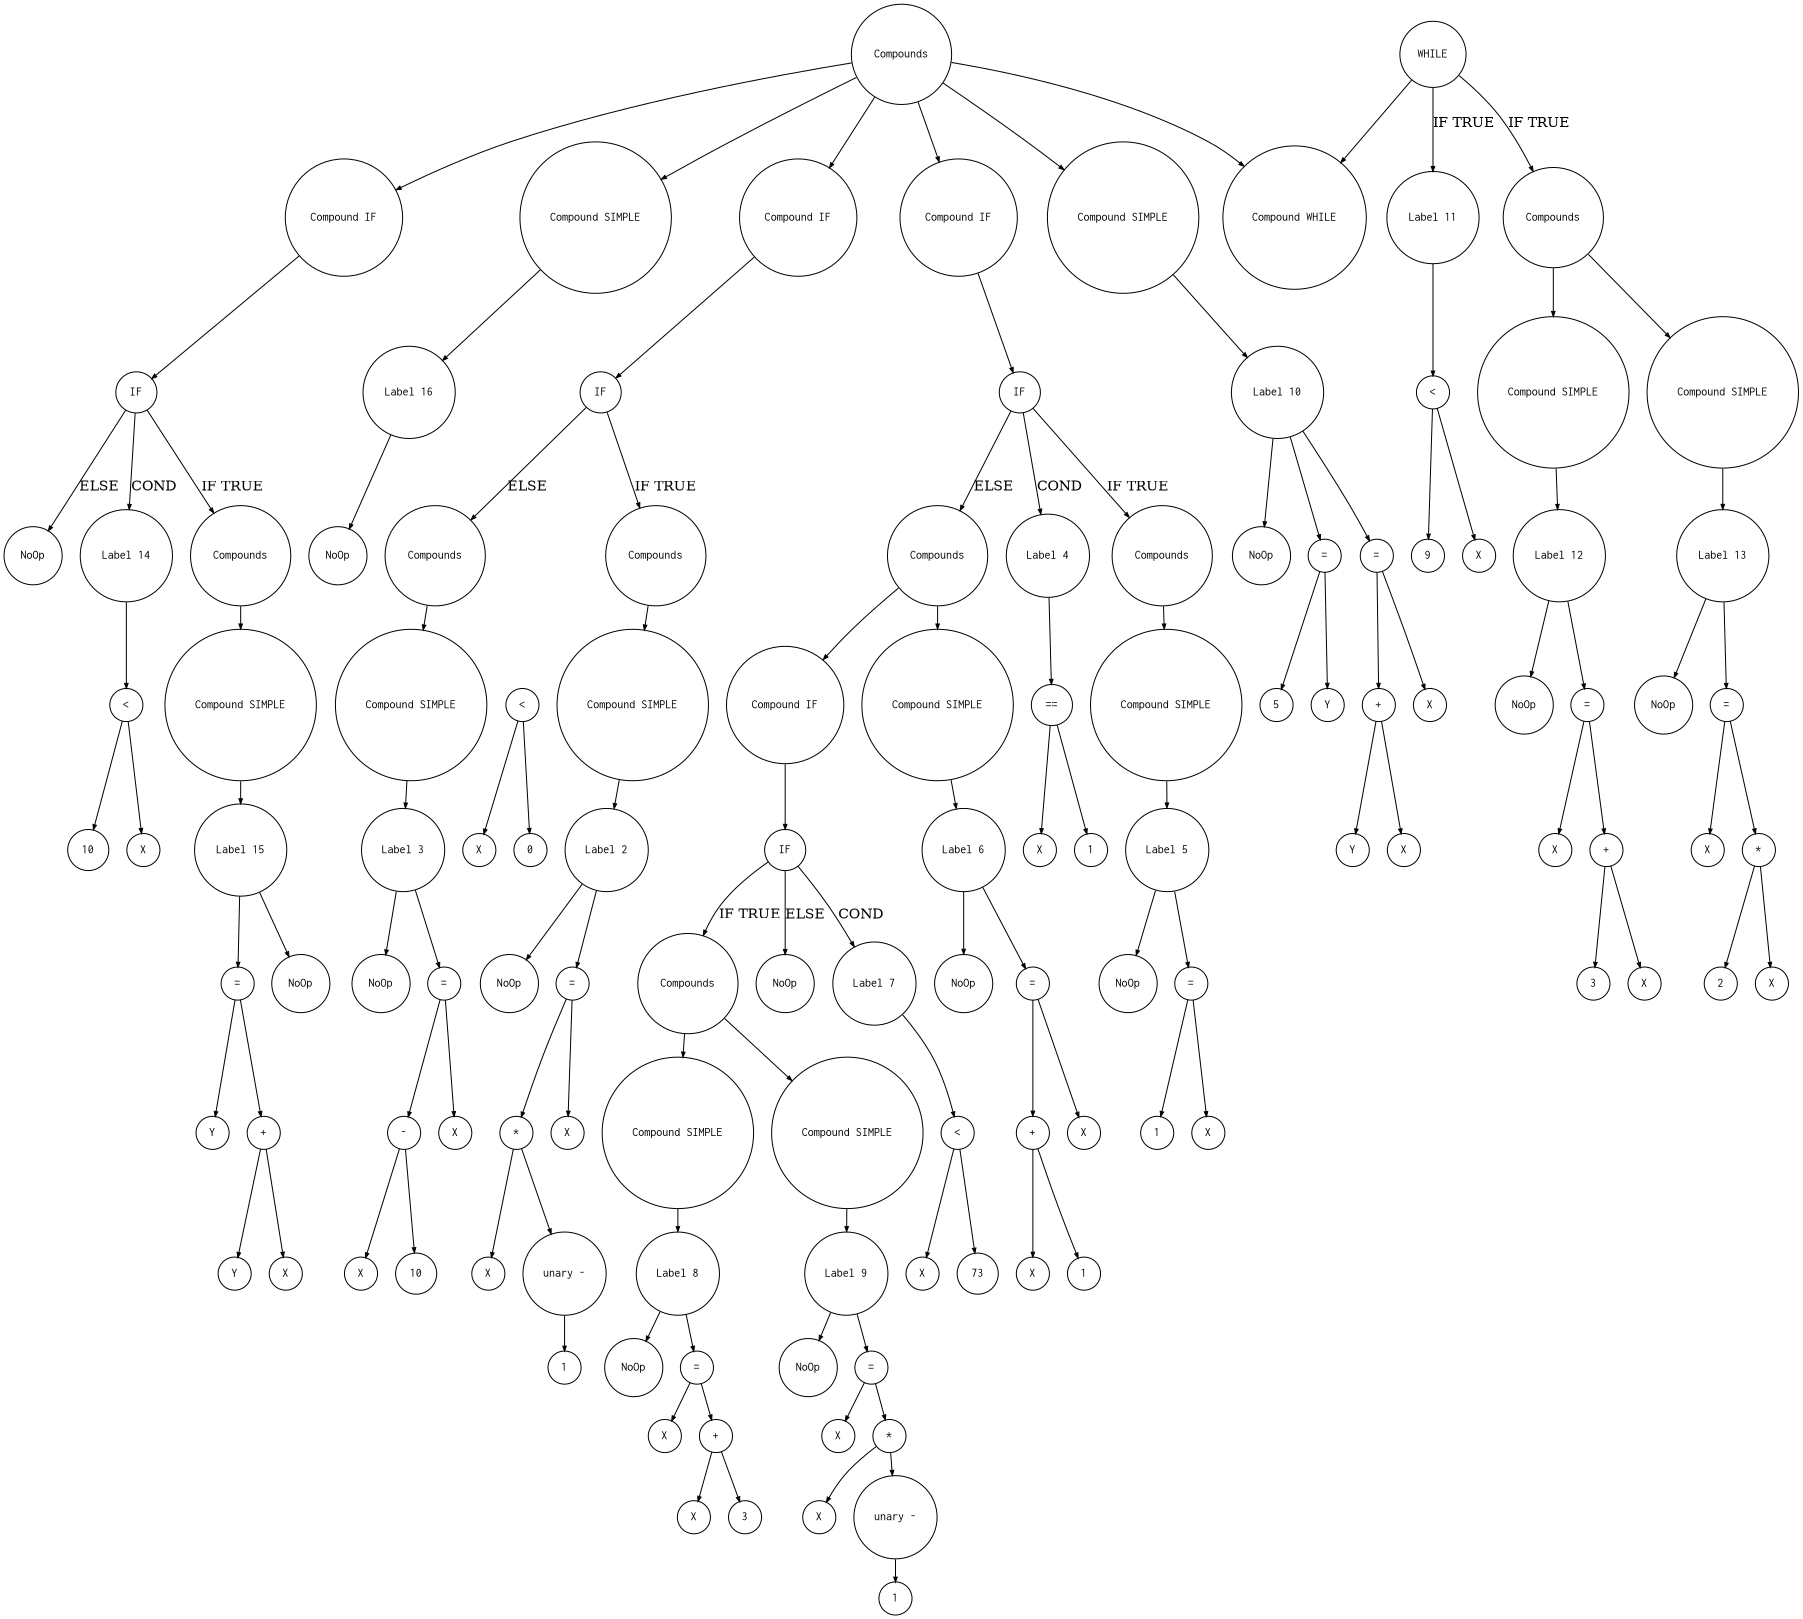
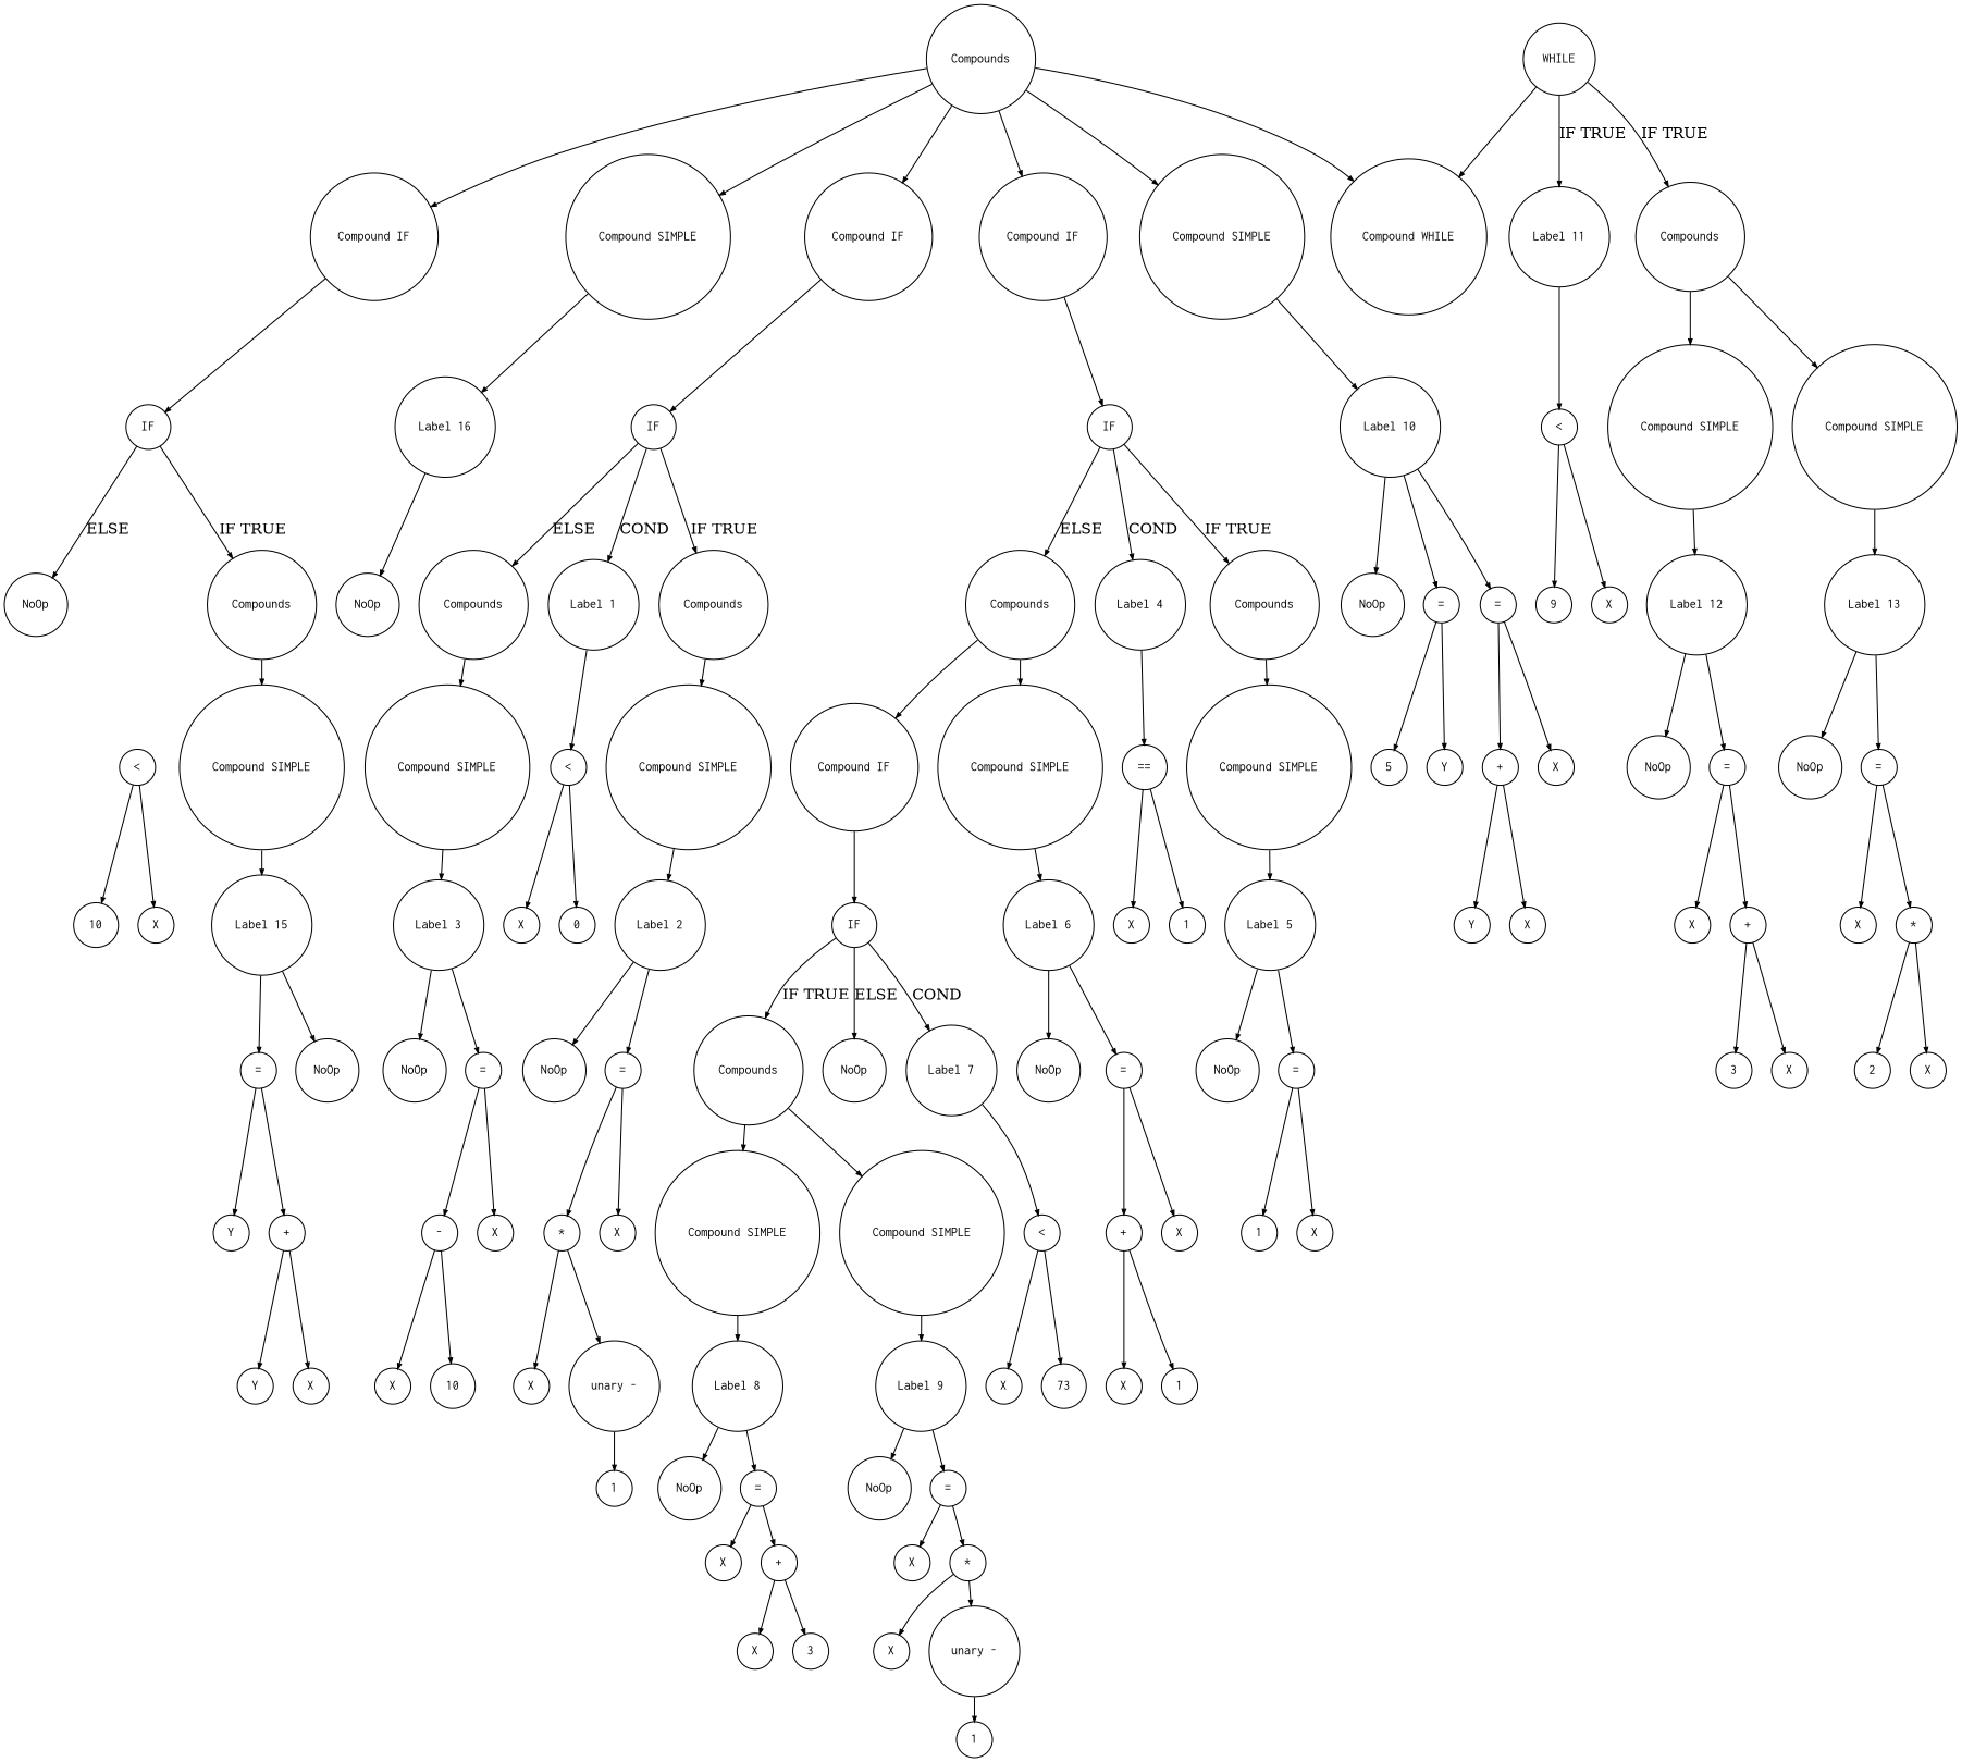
  digraph {
    ranksep=.3
    node [fontname=Courier fontsize=12 shape=circle]
    edge [arrowsize=.5]
    n1 [height=.1 label=Compounds]
    n2 [height=.1 label="Compound IF"]
    n3 [height=.1 label="Compound IF"]
    n4 [height=.1 label="Compound SIMPLE"]
    n5 [height=.1 label="Compound WHILE"]
    n6 [height=.1 label="Compound IF"]
    n7 [height=.1 label="Compound SIMPLE"]
    n8 [height=.1 label=IF]
    n9 [height=.1 label=IF]
    n10 [height=.1 label="Label 10"]
    n11 [height=.1 label=IF]
    n12 [height=.1 label="Label 16"]
+   n13 [height=.1 label="Label 1"]
    n14 [height=.1 label=Compounds]
    n15 [height=.1 label=Compounds]
    n16 [height=.1 label="<"]
    n17 [height=.1 label="Compound SIMPLE"]
    n18 [height=.1 label="Compound SIMPLE"]
    n19 [height=.1 label=X]
    n20 [height=.1 label=0]
    n21 [height=.1 label="Label 2"]
    n22 [height=.1 label="="]
    n23 [height=.1 label=NoOp]
    n24 [height=.1 label=X]
    n25 [height=.1 label="*"]
    n26 [height=.1 label=X]
    n27 [height=.1 label="unary -"]
    n28 [height=.1 label=1]
    n29 [height=.1 label="Label 3"]
    n30 [height=.1 label="="]
    n31 [height=.1 label=NoOp]
    n32 [height=.1 label=X]
    n33 [height=.1 label="-"]
    n34 [height=.1 label=X]
    n35 [height=.1 label=10]
    n36 [height=.1 label="Label 4"]
    n37 [height=.1 label=Compounds]
    n38 [height=.1 label=Compounds]
    n39 [height=.1 label="=="]
    n40 [height=.1 label="Compound SIMPLE"]
    n41 [height=.1 label="Compound SIMPLE"]
    n42 [height=.1 label="Compound IF"]
    n43 [height=.1 label=X]
    n44 [height=.1 label=1]
    n45 [height=.1 label="Label 5"]
    n46 [height=.1 label="="]
    n47 [height=.1 label=NoOp]
    n48 [height=.1 label=X]
    n49 [height=.1 label=1]
    n50 [height=.1 label="Label 6"]
    n51 [height=.1 label=IF]
    n52 [height=.1 label="="]
    n53 [height=.1 label=NoOp]
    n54 [height=.1 label=X]
    n55 [height=.1 label="+"]
    n56 [height=.1 label=X]
    n57 [height=.1 label=1]
    n58 [height=.1 label="Label 7"]
    n59 [height=.1 label=Compounds]
    n60 [height=.1 label=NoOp]
    n61 [height=.1 label="<"]
    n62 [height=.1 label="Compound SIMPLE"]
    n63 [height=.1 label="Compound SIMPLE"]
    n64 [height=.1 label=X]
    n65 [height=.1 label=73]
    n66 [height=.1 label="Label 8"]
    n67 [height=.1 label="Label 9"]
    n68 [height=.1 label="="]
    n69 [height=.1 label=NoOp]
    n70 [height=.1 label=X]
    n71 [height=.1 label="+"]
    n72 [height=.1 label=X]
    n73 [height=.1 label=3]
    n74 [height=.1 label="="]
    n75 [height=.1 label=NoOp]
    n76 [height=.1 label=X]
    n77 [height=.1 label="*"]
    n78 [height=.1 label=X]
    n79 [height=.1 label="unary -"]
    n80 [height=.1 label=1]
    n81 [height=.1 label="="]
    n82 [height=.1 label="="]
    n83 [height=.1 label=NoOp]
    n84 [height=.1 label=Y]
    n85 [height=.1 label=5]
    n86 [height=.1 label=X]
    n87 [height=.1 label="+"]
    n88 [height=.1 label=Y]
    n89 [height=.1 label=X]
    n90 [height=.1 label=WHILE]
    n91 [height=.1 label="Label 11"]
    n92 [height=.1 label=Compounds]
    n93 [height=.1 label="<"]
    n94 [height=.1 label="Compound SIMPLE"]
    n95 [height=.1 label="Compound SIMPLE"]
    n96 [height=.1 label=X]
    n97 [height=.1 label=9]
    n98 [height=.1 label="Label 12"]
    n99 [height=.1 label="Label 13"]
    n100 [height=.1 label="="]
    n101 [height=.1 label=NoOp]
    n102 [height=.1 label=X]
    n103 [height=.1 label="+"]
    n104 [height=.1 label=X]
    n105 [height=.1 label=3]
    n106 [height=.1 label="="]
    n107 [height=.1 label=NoOp]
    n108 [height=.1 label=X]
    n109 [height=.1 label="*"]
    n110 [height=.1 label=X]
    n111 [height=.1 label=2]
-   n112 [height=.1 label="Label 14"]
    n113 [height=.1 label=Compounds]
    n114 [height=.1 label=NoOp]
    n115 [height=.1 label="<"]
    n116 [height=.1 label="Compound SIMPLE"]
    n117 [height=.1 label=X]
    n118 [height=.1 label=10]
    n119 [height=.1 label="Label 15"]
    n120 [height=.1 label="="]
    n121 [height=.1 label=NoOp]
    n122 [height=.1 label=Y]
    n123 [height=.1 label="+"]
    n124 [height=.1 label=Y]
    n125 [height=.1 label=X]
    n126 [height=.1 label=NoOp]
    n1 -> n2
    n1 -> n3
    n1 -> n4
    n1 -> n5
    n1 -> n6
    n1 -> n7
    n2 -> n8
    n3 -> n9
    n4 -> n10
    n6 -> n11
    n7 -> n12
+   n8 -> n13 [label=COND]
    n8 -> n14 [label="IF TRUE"]
    n8 -> n15 [label=ELSE]
    n9 -> n36 [label=COND]
    n9 -> n37 [label="IF TRUE"]
    n9 -> n38 [label=ELSE]
    n10 -> n81
    n10 -> n82
    n10 -> n83
-   n11 -> n112 [label=COND]
    n11 -> n113 [label="IF TRUE"]
    n11 -> n114 [label=ELSE]
    n12 -> n126
+   n13 -> n16
    n14 -> n17
    n15 -> n18
    n16 -> n19
    n16 -> n20
    n17 -> n21
    n18 -> n29
    n21 -> n22
    n21 -> n23
    n22 -> n24
    n22 -> n25
    n25 -> n26
    n25 -> n27
    n27 -> n28
    n29 -> n30
    n29 -> n31
    n30 -> n32
    n30 -> n33
    n33 -> n34
    n33 -> n35
    n36 -> n39
    n37 -> n40
    n38 -> n41
    n38 -> n42
    n39 -> n43
    n39 -> n44
    n40 -> n45
    n41 -> n50
    n42 -> n51
    n45 -> n46
    n45 -> n47
    n46 -> n48
    n46 -> n49
    n50 -> n52
    n50 -> n53
    n51 -> n58 [label=COND]
    n51 -> n59 [label="IF TRUE"]
    n51 -> n60 [label=ELSE]
    n52 -> n54
    n52 -> n55
    n55 -> n56
    n55 -> n57
    n58 -> n61
    n59 -> n62
    n59 -> n63
    n61 -> n64
    n61 -> n65
    n62 -> n66
    n63 -> n67
    n66 -> n68
    n66 -> n69
    n67 -> n74
    n67 -> n75
    n68 -> n70
    n68 -> n71
    n71 -> n72
    n71 -> n73
    n74 -> n76
    n74 -> n77
    n77 -> n78
    n77 -> n79
    n79 -> n80
    n81 -> n84
    n81 -> n85
    n82 -> n86
    n82 -> n87
    n87 -> n88
    n87 -> n89
    n90 -> n5
    n90 -> n91 [label="IF TRUE"]
    n90 -> n92 [label="IF TRUE"]
    n91 -> n93
    n92 -> n94
    n92 -> n95
    n93 -> n96
    n93 -> n97
    n94 -> n98
    n95 -> n99
    n98 -> n100
    n98 -> n101
    n99 -> n106
    n99 -> n107
    n100 -> n102
    n100 -> n103
    n103 -> n104
    n103 -> n105
    n106 -> n108
    n106 -> n109
    n109 -> n110
    n109 -> n111
-   n112 -> n115
    n113 -> n116
    n115 -> n117
    n115 -> n118
    n116 -> n119
    n119 -> n120
    n119 -> n121
    n120 -> n122
    n120 -> n123
    n123 -> n124
    n123 -> n125
  }
